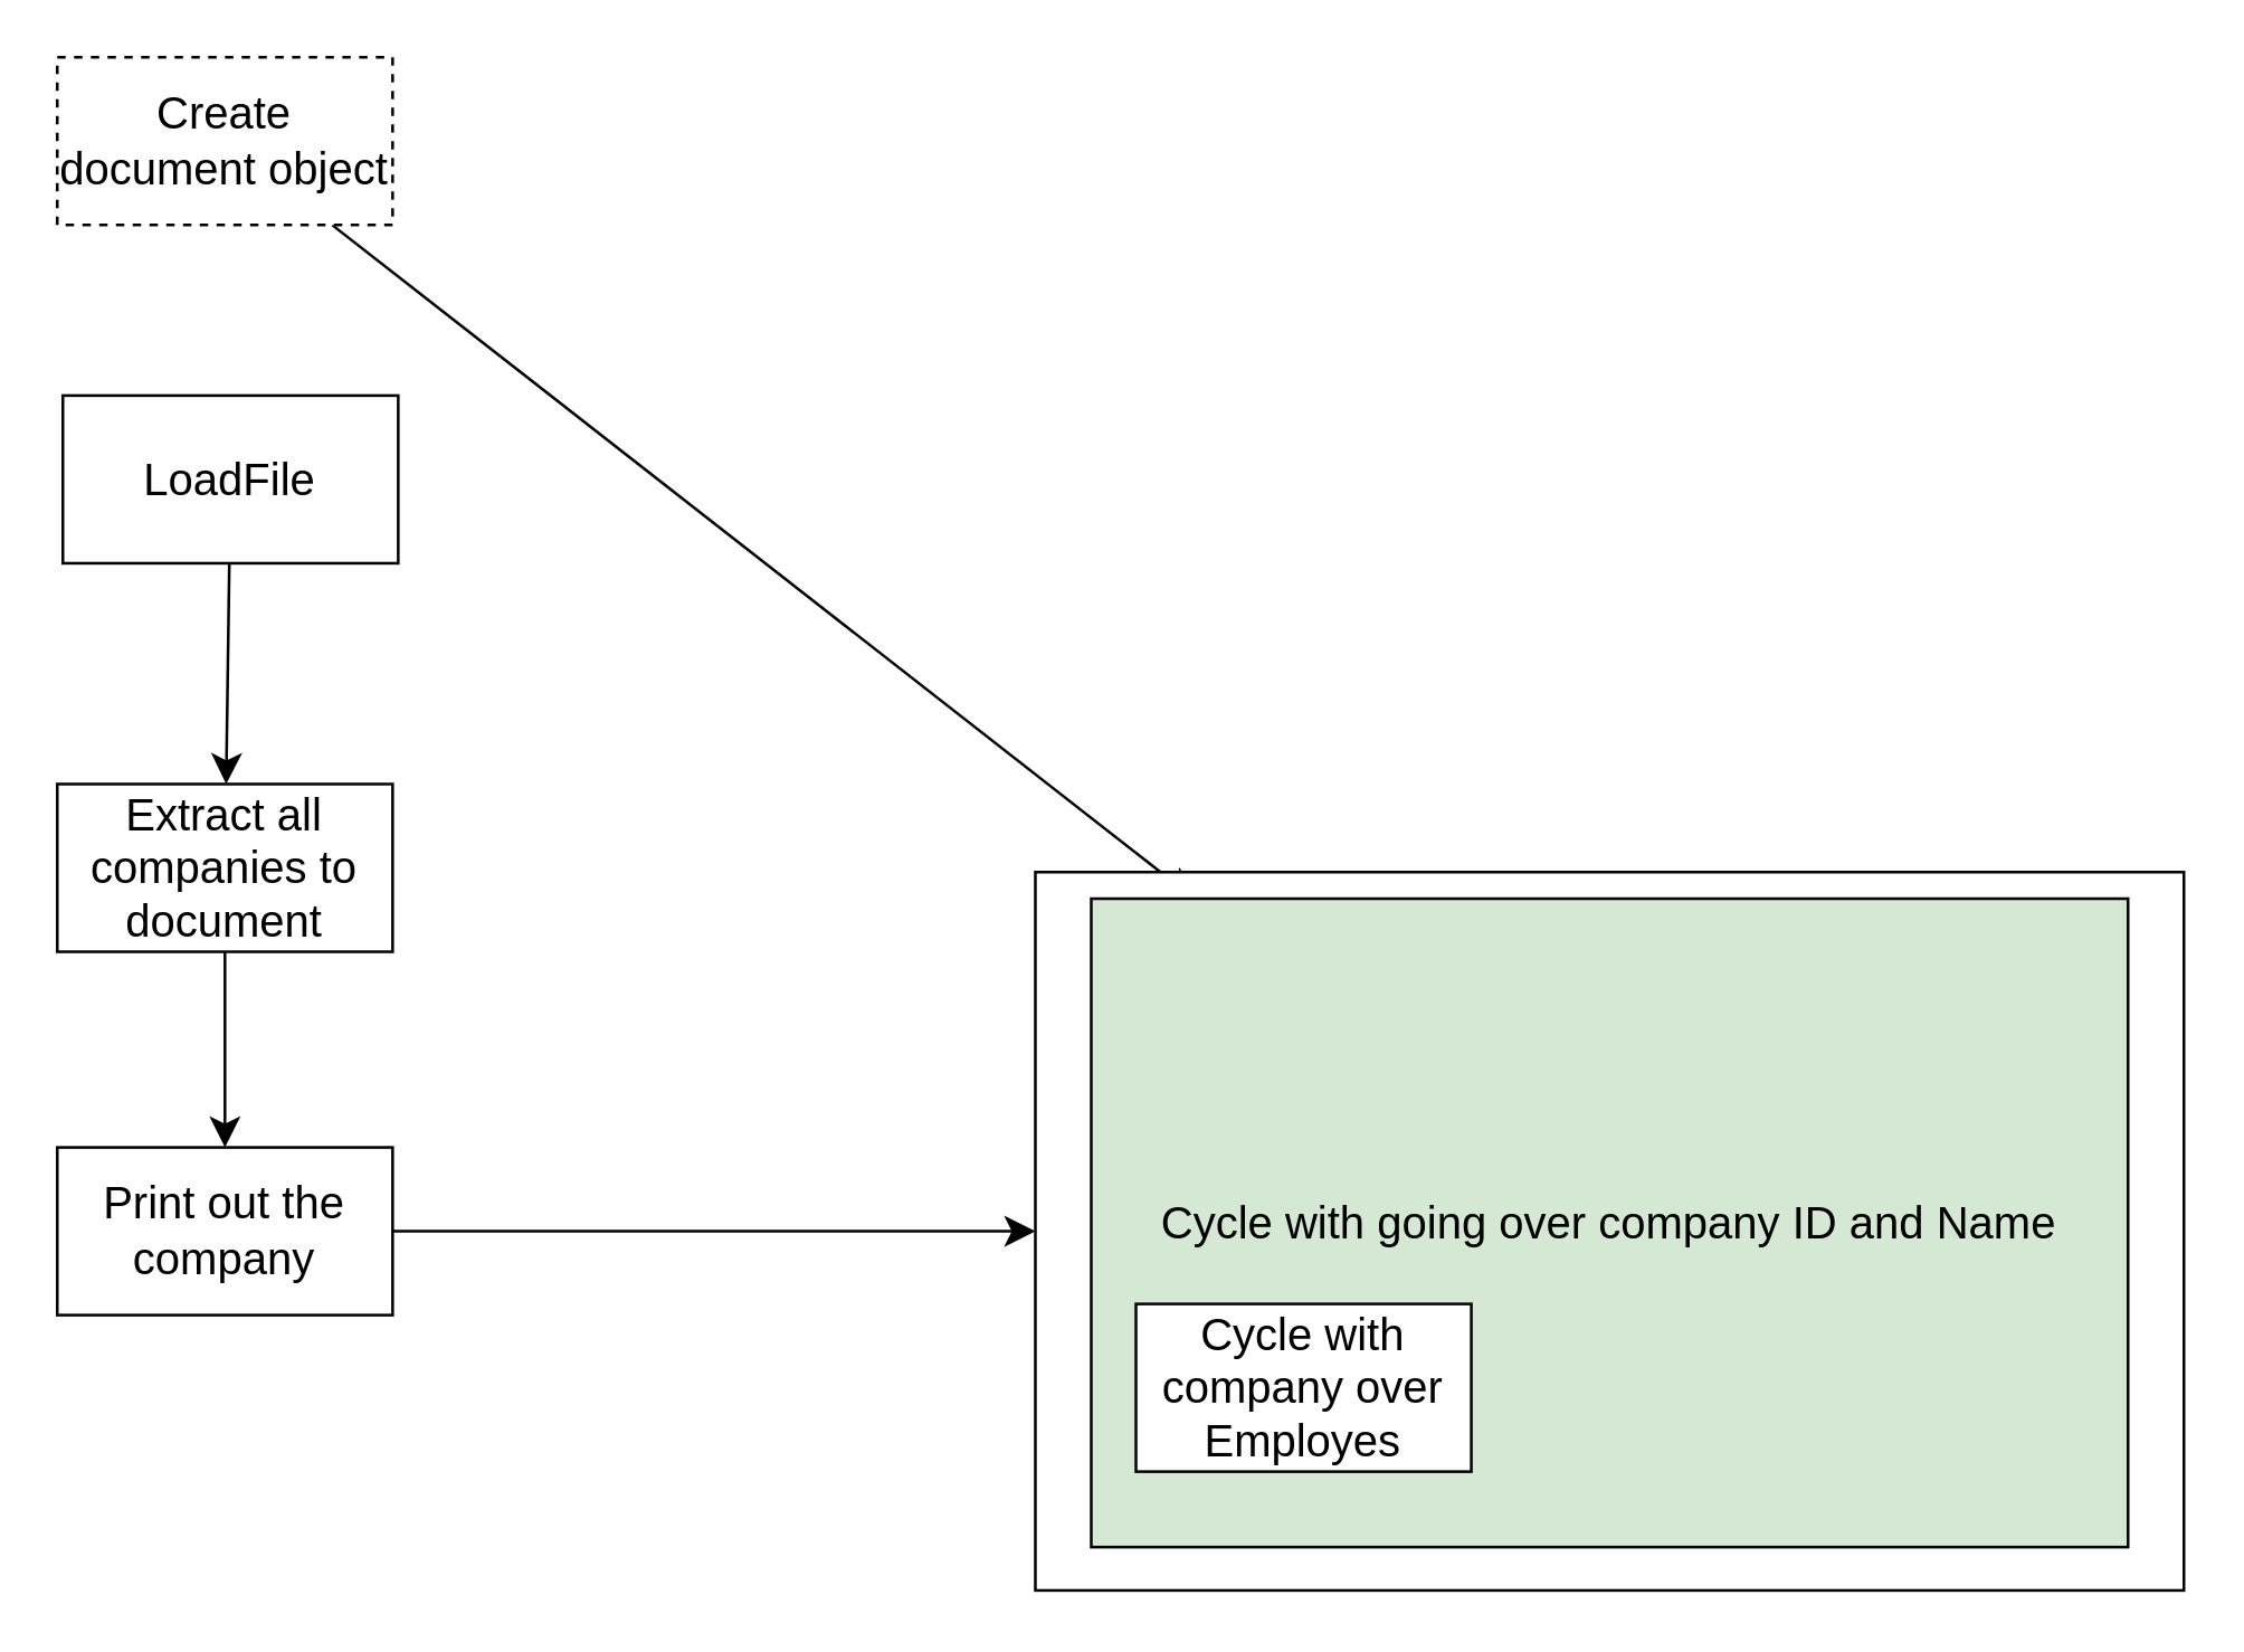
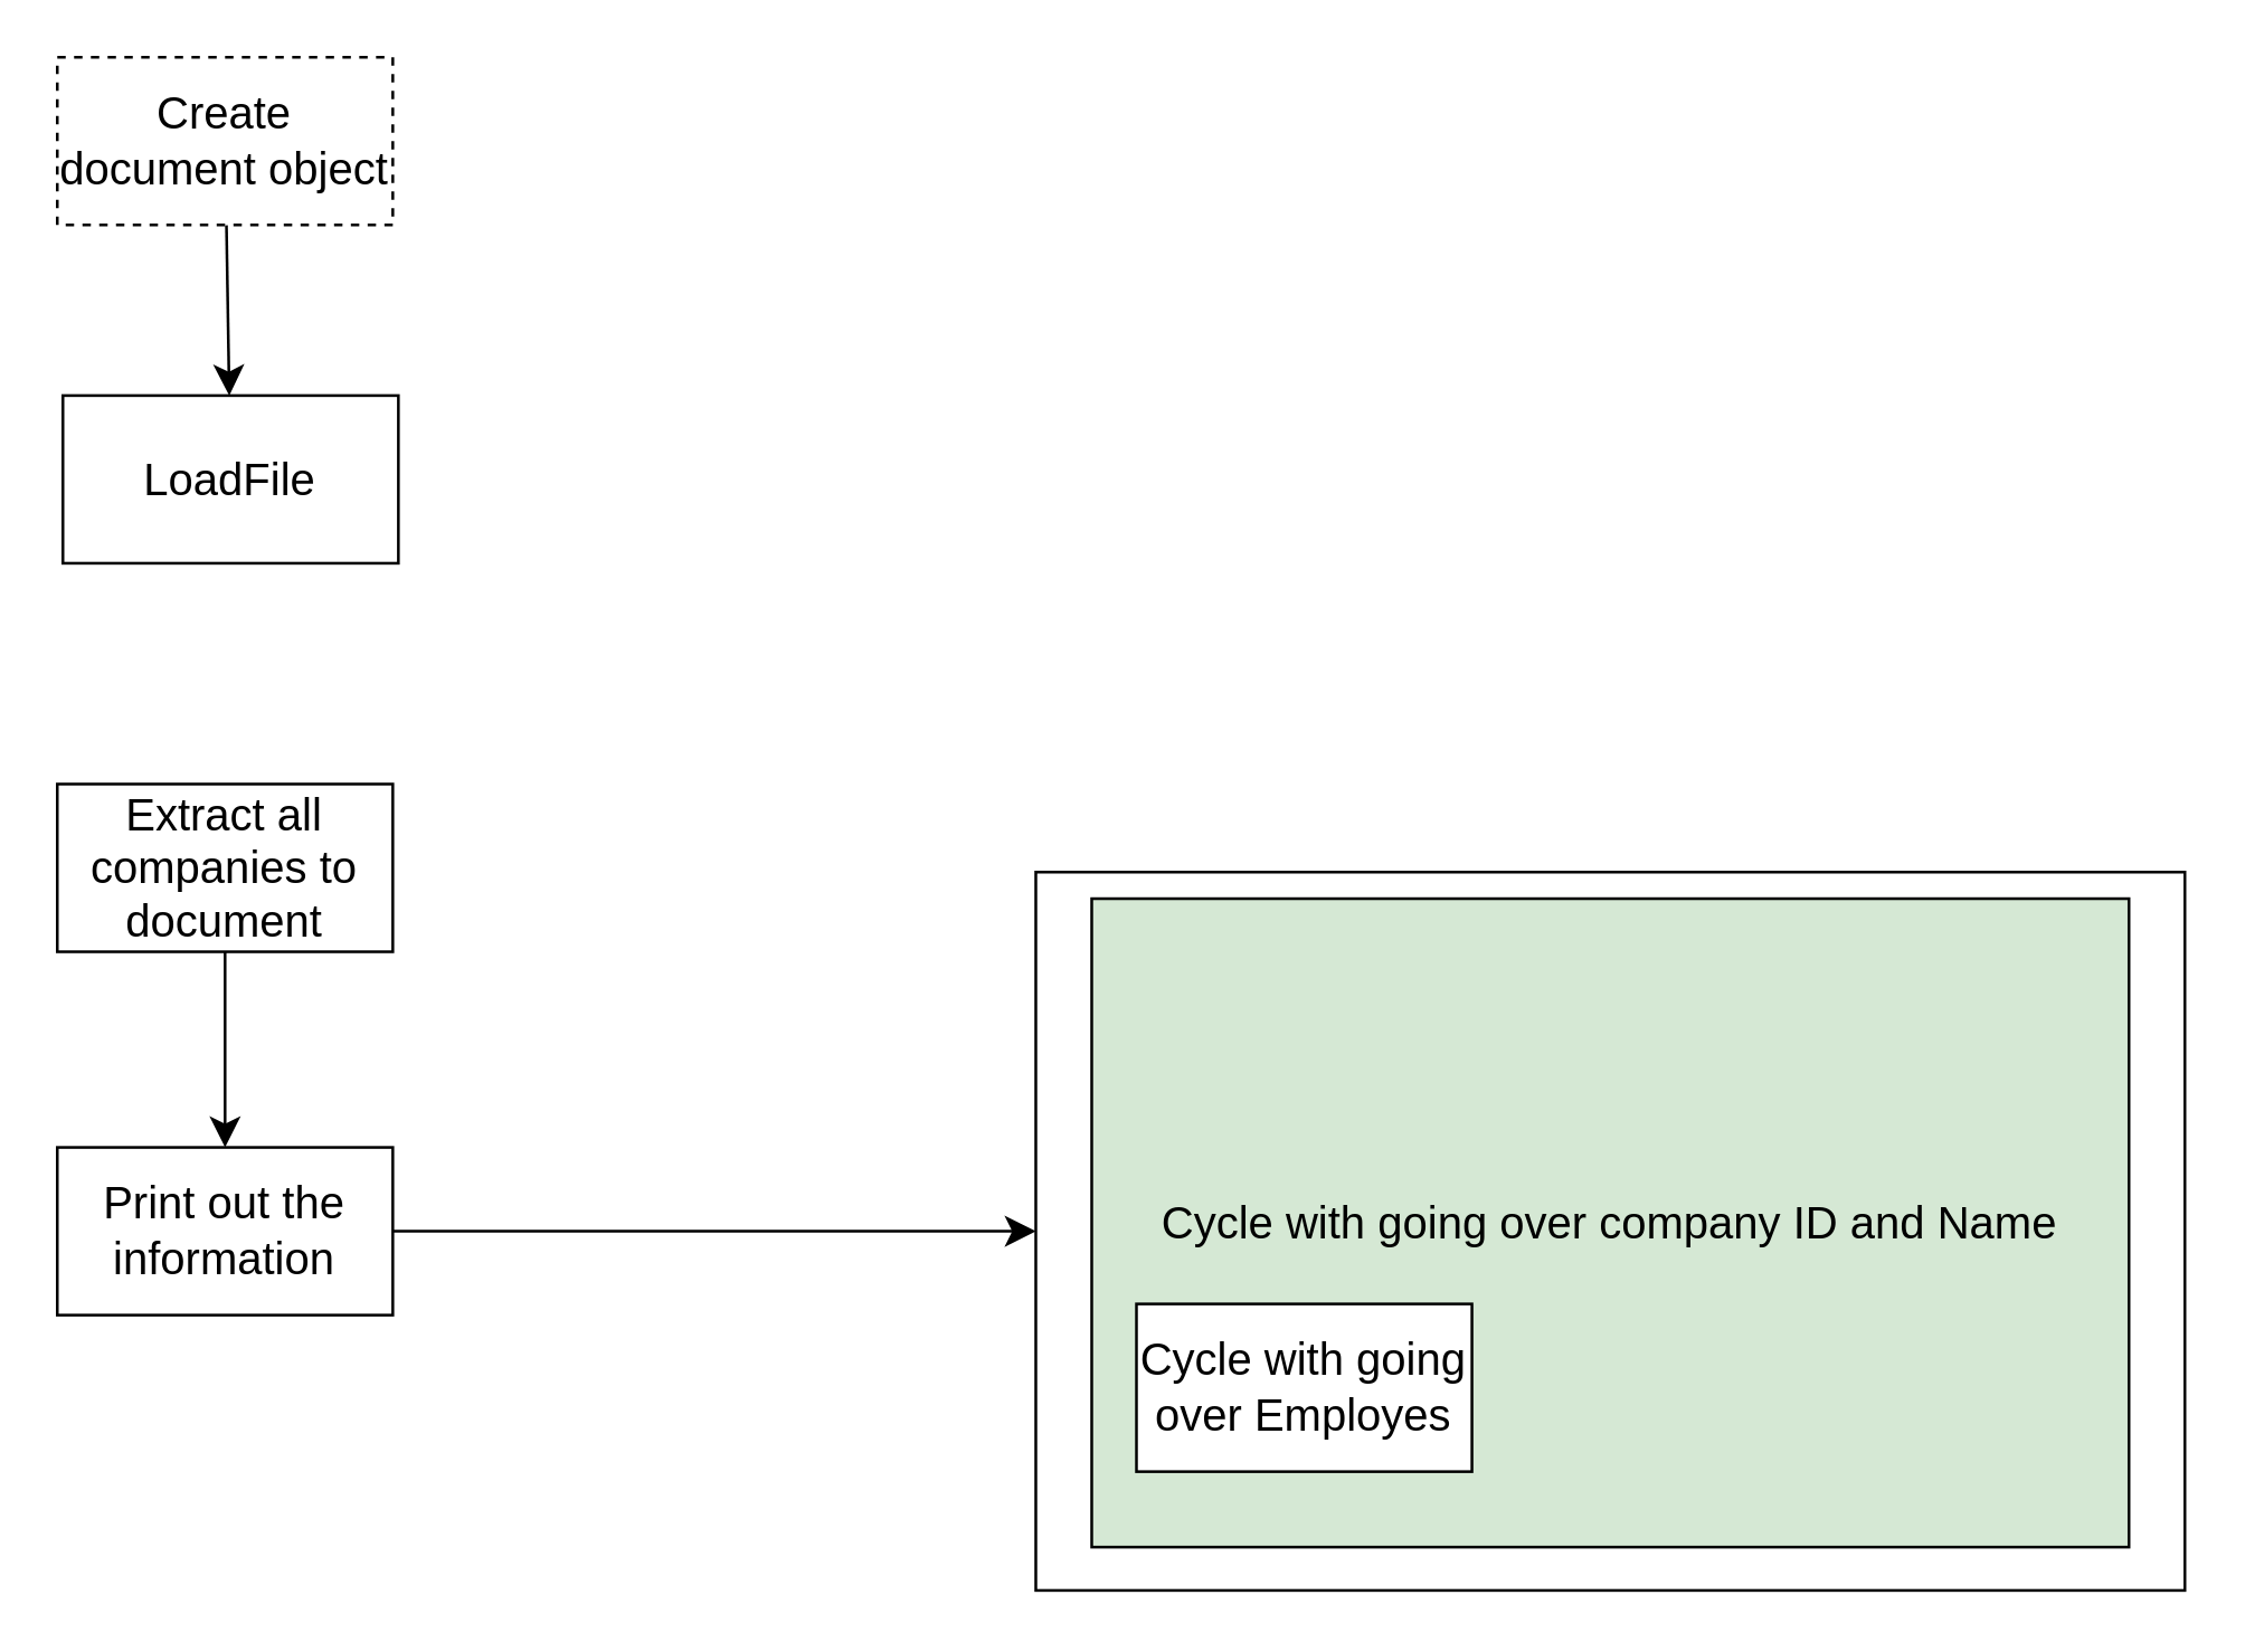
  <mxCell id="0" />
  <mxCell id="1" parent="0" />
- <mxCell id="2" style="edgeStyle=none;curved=1;rounded=0;orthogonalLoop=1;jettySize=auto;html=1;fontSize=12;startSize=8;endSize=8;" edge="1" parent="1" source="3" target="11"><mxGeometry relative="1" as="geometry" /></mxCell>
+ <mxCell id="2" style="edgeStyle=none;curved=1;rounded=0;orthogonalLoop=1;jettySize=auto;html=1;fontSize=12;startSize=8;endSize=8;" edge="1" parent="1" source="3" target="5"><mxGeometry relative="1" as="geometry" /></mxCell>
  <mxCell id="3" value="Create document object" style="rounded=0;whiteSpace=wrap;html=1;fontSize=16;dashed=1;" vertex="1" parent="1"><mxGeometry x="20" y="20" width="120" height="60" as="geometry" /></mxCell>
- <mxCell id="4" style="edgeStyle=none;curved=1;rounded=0;orthogonalLoop=1;jettySize=auto;html=1;fontSize=12;startSize=8;endSize=8;" edge="1" parent="1" source="5" target="7"><mxGeometry relative="1" as="geometry" /></mxCell>
  <mxCell id="5" value="LoadFile" style="rounded=0;whiteSpace=wrap;html=1;fontSize=16;" vertex="1" parent="1"><mxGeometry x="22" y="141" width="120" height="60" as="geometry" /></mxCell>
  <mxCell id="6" style="edgeStyle=none;curved=1;rounded=0;orthogonalLoop=1;jettySize=auto;html=1;fontSize=12;startSize=8;endSize=8;" edge="1" parent="1" source="7" target="9"><mxGeometry relative="1" as="geometry" /></mxCell>
  <mxCell id="7" value="Extract all companies to document" style="rounded=0;whiteSpace=wrap;html=1;fontSize=16;" vertex="1" parent="1"><mxGeometry x="20" y="280" width="120" height="60" as="geometry" /></mxCell>
  <mxCell id="8" style="edgeStyle=none;curved=1;rounded=0;orthogonalLoop=1;jettySize=auto;html=1;entryX=0;entryY=0.5;entryDx=0;entryDy=0;fontSize=12;startSize=8;endSize=8;" edge="1" parent="1" source="9" target="10"><mxGeometry relative="1" as="geometry" /></mxCell>
- <mxCell id="9" value="Print out the company" style="rounded=0;whiteSpace=wrap;html=1;fontSize=16;" vertex="1" parent="1"><mxGeometry x="20" y="410" width="120" height="60" as="geometry" /></mxCell>
+ <mxCell id="9" value="Print out the information" style="rounded=0;whiteSpace=wrap;html=1;fontSize=16;" vertex="1" parent="1"><mxGeometry x="20" y="410" width="120" height="60" as="geometry" /></mxCell>
  <mxCell id="10" value="" style="rounded=0;whiteSpace=wrap;html=1;fontSize=16;" vertex="1" parent="1"><mxGeometry x="370" y="311.5" width="411" height="257" as="geometry" /></mxCell>
  <mxCell id="11" value="Cycle with going over company ID and Name" style="rounded=0;whiteSpace=wrap;html=1;fontSize=16;fillColor=#d5e8d4;" vertex="1" parent="1"><mxGeometry x="390" y="321" width="371" height="232" as="geometry" /></mxCell>
- <mxCell id="12" value="&lt;div&gt;Cycle with company over Employes&lt;/div&gt;" style="rounded=0;whiteSpace=wrap;html=1;fontSize=16;" vertex="1" parent="1"><mxGeometry x="406" y="466" width="120" height="60" as="geometry" /></mxCell>
+ <mxCell id="12" value="&lt;div&gt;Cycle with going over Employes&lt;/div&gt;" style="rounded=0;whiteSpace=wrap;html=1;fontSize=16;" vertex="1" parent="1"><mxGeometry x="406" y="466" width="120" height="60" as="geometry" /></mxCell>
